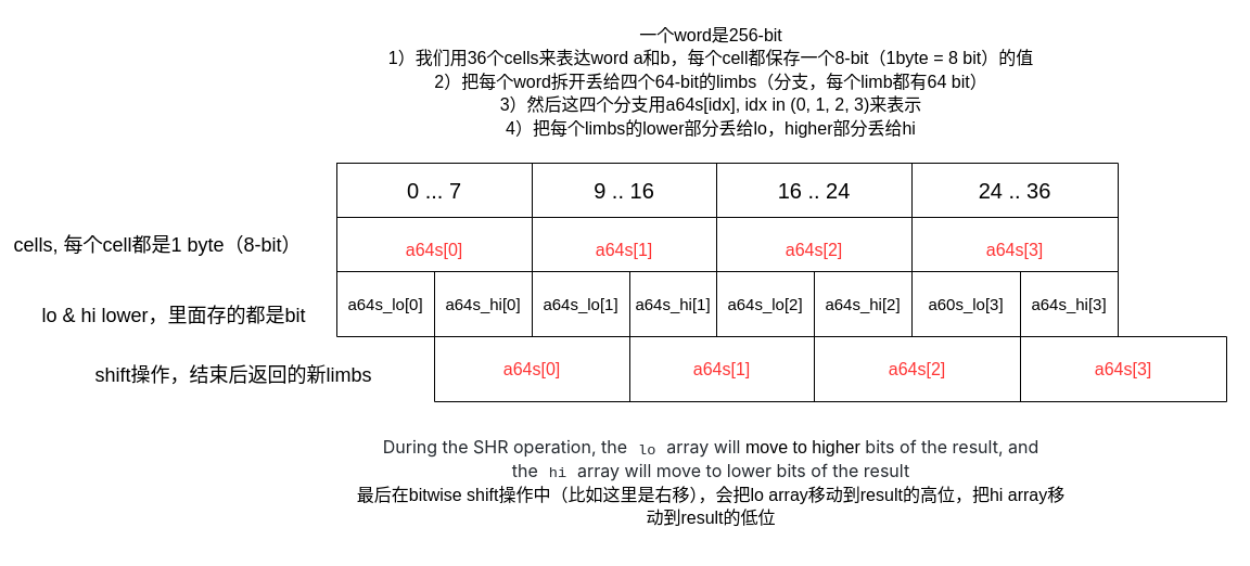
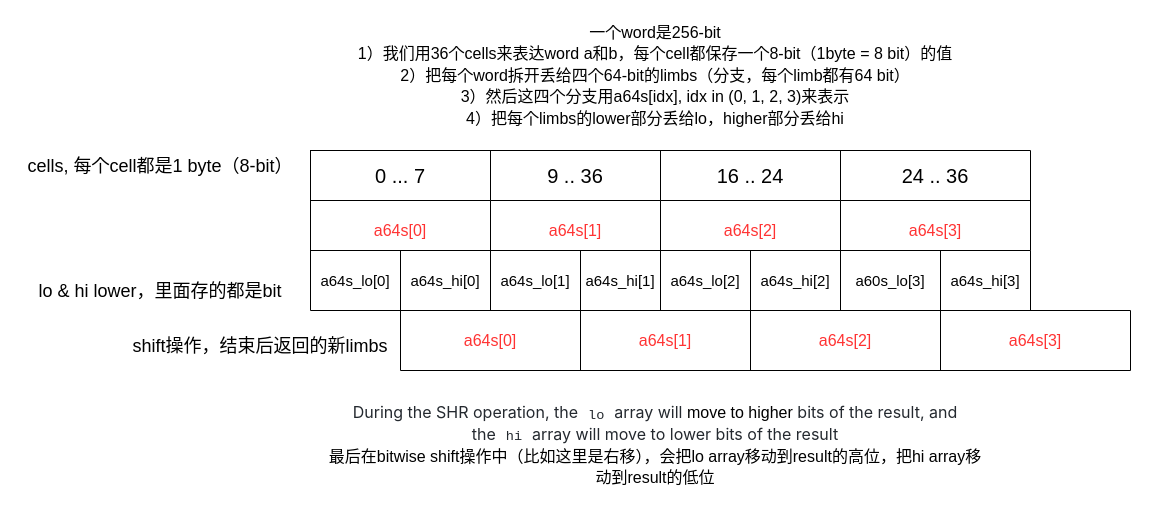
  <mxCell id="0" />
  <mxCell id="1" parent="0" />
  <mxCell id="2" value="" style="shape=table;html=1;whiteSpace=wrap;startSize=0;container=1;collapsible=0;childLayout=tableLayout;" parent="1" vertex="1"><mxGeometry x="310" y="150" width="720" height="100" as="geometry" /></mxCell>
  <mxCell id="3" value="" style="shape=tableRow;horizontal=0;startSize=0;swimlaneHead=0;swimlaneBody=0;top=0;left=0;bottom=0;right=0;collapsible=0;dropTarget=0;fillColor=none;points=[[0,0.5],[1,0.5]];portConstraint=eastwest;" parent="2" vertex="1"><mxGeometry width="720" height="50" as="geometry" /></mxCell>
  <mxCell id="4" value="&lt;font style=&quot;font-size: 20px;&quot;&gt;0 ... 7&lt;/font&gt;" style="shape=partialRectangle;html=1;whiteSpace=wrap;connectable=0;fillColor=none;top=0;left=0;bottom=0;right=0;overflow=hidden;" parent="3" vertex="1"><mxGeometry width="180" height="50" as="geometry"><mxRectangle width="180" height="50" as="alternateBounds" /></mxGeometry></mxCell>
- <mxCell id="5" value="&lt;font style=&quot;font-size: 20px;&quot;&gt;9 .. 16&lt;/font&gt;" style="shape=partialRectangle;html=1;whiteSpace=wrap;connectable=0;fillColor=none;top=0;left=0;bottom=0;right=0;overflow=hidden;" parent="3" vertex="1"><mxGeometry x="180" width="170" height="50" as="geometry"><mxRectangle width="170" height="50" as="alternateBounds" /></mxGeometry></mxCell>
+ <mxCell id="5" value="&lt;font style=&quot;font-size: 20px;&quot;&gt;9 .. 36&lt;/font&gt;" style="shape=partialRectangle;html=1;whiteSpace=wrap;connectable=0;fillColor=none;top=0;left=0;bottom=0;right=0;overflow=hidden;" parent="3" vertex="1"><mxGeometry x="180" width="170" height="50" as="geometry"><mxRectangle width="170" height="50" as="alternateBounds" /></mxGeometry></mxCell>
  <mxCell id="6" value="&lt;font style=&quot;font-size: 20px;&quot;&gt;16 .. 24&lt;/font&gt;" style="shape=partialRectangle;html=1;whiteSpace=wrap;connectable=0;fillColor=none;top=0;left=0;bottom=0;right=0;overflow=hidden;" parent="3" vertex="1"><mxGeometry x="350" width="180" height="50" as="geometry"><mxRectangle width="180" height="50" as="alternateBounds" /></mxGeometry></mxCell>
  <mxCell id="7" value="&lt;font style=&quot;font-size: 20px;&quot;&gt;24 .. 36&lt;/font&gt;" style="shape=partialRectangle;html=1;whiteSpace=wrap;connectable=0;fillColor=none;top=0;left=0;bottom=0;right=0;overflow=hidden;" parent="3" vertex="1"><mxGeometry x="530" width="190" height="50" as="geometry"><mxRectangle width="190" height="50" as="alternateBounds" /></mxGeometry></mxCell>
  <mxCell id="8" value="" style="shape=tableRow;horizontal=0;startSize=0;swimlaneHead=0;swimlaneBody=0;top=0;left=0;bottom=0;right=0;collapsible=0;dropTarget=0;fillColor=none;points=[[0,0.5],[1,0.5]];portConstraint=eastwest;" parent="2" vertex="1"><mxGeometry y="50" width="720" height="50" as="geometry" /></mxCell>
  <mxCell id="9" value="&lt;pre style=&quot;box-sizing: border-box; margin-top: 0px; margin-bottom: 16px; overflow-wrap: normal; padding: 16px; overflow: auto; line-height: 1.45; background-color: var(--color-canvas-subtle); border-radius: 6px;&quot; class=&quot;notranslate&quot;&gt;&lt;code style=&quot;box-sizing: border-box; padding: 0px; margin: 0px; background: transparent; border-radius: 6px; word-break: normal; border: 0px; display: inline; overflow: visible; line-height: inherit; overflow-wrap: normal;&quot;&gt;&lt;font color=&quot;#ff3333&quot; face=&quot;Helvetica&quot; style=&quot;font-size: 16px;&quot;&gt;a64s[0]&lt;/font&gt;&lt;/code&gt;&lt;/pre&gt;" style="shape=partialRectangle;html=1;whiteSpace=wrap;connectable=0;fillColor=none;top=0;left=0;bottom=0;right=0;overflow=hidden;align=center;" parent="8" vertex="1"><mxGeometry width="180" height="50" as="geometry"><mxRectangle width="180" height="50" as="alternateBounds" /></mxGeometry></mxCell>
  <mxCell id="10" value="&lt;pre style=&quot;background-color: var(--color-canvas-subtle); box-sizing: border-box; margin-top: 0px; margin-bottom: 16px; overflow-wrap: normal; padding: 16px; overflow: auto; line-height: 1.45; border-radius: 6px;&quot; class=&quot;notranslate&quot;&gt;&lt;code style=&quot;box-sizing: border-box; padding: 0px; margin: 0px; background: transparent; border-radius: 6px; word-break: normal; border: 0px; display: inline; overflow: visible; line-height: inherit; overflow-wrap: normal;&quot;&gt;&lt;font color=&quot;#ff3333&quot; face=&quot;Helvetica&quot; style=&quot;font-size: 16px;&quot;&gt;a64s[1]&lt;/font&gt;&lt;/code&gt;&lt;/pre&gt;" style="shape=partialRectangle;html=1;whiteSpace=wrap;connectable=0;fillColor=none;top=0;left=0;bottom=0;right=0;overflow=hidden;" parent="8" vertex="1"><mxGeometry x="180" width="170" height="50" as="geometry"><mxRectangle width="170" height="50" as="alternateBounds" /></mxGeometry></mxCell>
  <mxCell id="11" value="&lt;pre style=&quot;background-color: var(--color-canvas-subtle); box-sizing: border-box; margin-top: 0px; margin-bottom: 16px; overflow-wrap: normal; padding: 16px; overflow: auto; line-height: 1.45; border-radius: 6px;&quot; class=&quot;notranslate&quot;&gt;&lt;code style=&quot;box-sizing: border-box; padding: 0px; margin: 0px; background: transparent; border-radius: 6px; word-break: normal; border: 0px; display: inline; overflow: visible; line-height: inherit; overflow-wrap: normal;&quot;&gt;&lt;font color=&quot;#ff3333&quot; face=&quot;Helvetica&quot; style=&quot;font-size: 16px;&quot;&gt;a64s[2]&lt;/font&gt;&lt;/code&gt;&lt;/pre&gt;" style="shape=partialRectangle;html=1;whiteSpace=wrap;connectable=0;fillColor=none;top=0;left=0;bottom=0;right=0;overflow=hidden;" parent="8" vertex="1"><mxGeometry x="350" width="180" height="50" as="geometry"><mxRectangle width="180" height="50" as="alternateBounds" /></mxGeometry></mxCell>
  <mxCell id="12" value="&lt;pre style=&quot;background-color: var(--color-canvas-subtle); box-sizing: border-box; margin-top: 0px; margin-bottom: 16px; overflow-wrap: normal; padding: 16px; overflow: auto; line-height: 1.45; border-radius: 6px;&quot; class=&quot;notranslate&quot;&gt;&lt;code style=&quot;box-sizing: border-box; padding: 0px; margin: 0px; background: transparent; border-radius: 6px; word-break: normal; border: 0px; display: inline; overflow: visible; line-height: inherit; overflow-wrap: normal;&quot;&gt;&lt;font color=&quot;#ff3333&quot; face=&quot;Helvetica&quot; style=&quot;font-size: 16px;&quot;&gt;a64s[3]&lt;/font&gt;&lt;/code&gt;&lt;/pre&gt;" style="shape=partialRectangle;html=1;whiteSpace=wrap;connectable=0;fillColor=none;top=0;left=0;bottom=0;right=0;overflow=hidden;" parent="8" vertex="1"><mxGeometry x="530" width="190" height="50" as="geometry"><mxRectangle width="190" height="50" as="alternateBounds" /></mxGeometry></mxCell>
- <mxCell id="13" value="&lt;font style=&quot;font-size: 18px;&quot;&gt;cells, 每个cell都是1 byte（8-bit）&lt;/font&gt;" style="text;html=1;strokeColor=none;fillColor=none;align=center;verticalAlign=middle;whiteSpace=wrap;rounded=0;fontSize=20;" parent="1" vertex="1"><mxGeometry x="5" y="210" width="280" height="30" as="geometry" /></mxCell>
+ <mxCell id="13" value="&lt;font style=&quot;font-size: 18px;&quot;&gt;cells, 每个cell都是1 byte（8-bit）&lt;/font&gt;" style="text;html=1;strokeColor=none;fillColor=none;align=center;verticalAlign=middle;whiteSpace=wrap;rounded=0;fontSize=20;" parent="1" vertex="1"><mxGeometry x="20" y="150" width="280" height="30" as="geometry" /></mxCell>
  <mxCell id="14" value="&lt;font style=&quot;font-size: 16px;&quot;&gt;一个word是256-bit&lt;br&gt;1）我们用36个cells来表达word a和b，每个cell都保存一个8-bit（1byte = 8 bit）的值&lt;br&gt;2）把每个word拆开丢给四个64-bit的limbs（分支，每个limb都有64 bit）&lt;br&gt;3）然后这四个分支用a64s[idx], idx in (0, 1, 2, 3)来表示&lt;br&gt;4）把每个limbs的lower部分丢给lo，higher部分丢给hi&lt;br&gt;&lt;/font&gt;" style="text;html=1;strokeColor=none;fillColor=none;align=center;verticalAlign=middle;whiteSpace=wrap;rounded=0;fontSize=18;" parent="1" vertex="1"><mxGeometry x="325" y="20" width="660" height="110" as="geometry" /></mxCell>
  <mxCell id="15" value="&lt;font style=&quot;font-size: 18px;&quot;&gt;lo &amp;amp; hi lower，里面存的都是bit&lt;/font&gt;" style="text;html=1;strokeColor=none;fillColor=none;align=center;verticalAlign=middle;whiteSpace=wrap;rounded=0;fontSize=20;" parent="1" vertex="1"><mxGeometry x="35" y="270" width="250" height="40" as="geometry" /></mxCell>
  <mxCell id="16" value="" style="shape=table;html=1;whiteSpace=wrap;startSize=0;container=1;collapsible=0;childLayout=tableLayout;fontFamily=Helvetica;fontSize=16;" parent="1" vertex="1"><mxGeometry x="310" y="250" width="720" height="60" as="geometry" /></mxCell>
  <mxCell id="17" value="" style="shape=tableRow;horizontal=0;startSize=0;swimlaneHead=0;swimlaneBody=0;top=0;left=0;bottom=0;right=0;collapsible=0;dropTarget=0;fillColor=none;points=[[0,0.5],[1,0.5]];portConstraint=eastwest;fontFamily=Helvetica;fontSize=16;" parent="16" vertex="1"><mxGeometry width="720" height="60" as="geometry" /></mxCell>
  <mxCell id="18" value="&lt;font style=&quot;font-size: 15px;&quot;&gt;a64s_lo[0]&lt;/font&gt;" style="shape=partialRectangle;html=1;whiteSpace=wrap;connectable=0;fillColor=none;top=0;left=0;bottom=0;right=0;overflow=hidden;fontFamily=Helvetica;fontSize=16;" parent="17" vertex="1"><mxGeometry width="90" height="60" as="geometry"><mxRectangle width="90" height="60" as="alternateBounds" /></mxGeometry></mxCell>
  <mxCell id="19" value="&lt;span style=&quot;font-size: 15px;&quot;&gt;a64s_hi[0]&lt;/span&gt;" style="shape=partialRectangle;html=1;whiteSpace=wrap;connectable=0;fillColor=none;top=0;left=0;bottom=0;right=0;overflow=hidden;fontFamily=Helvetica;fontSize=16;" parent="17" vertex="1"><mxGeometry x="90" width="90" height="60" as="geometry"><mxRectangle width="90" height="60" as="alternateBounds" /></mxGeometry></mxCell>
  <mxCell id="20" value="&lt;span style=&quot;font-size: 15px;&quot;&gt;a64s_lo[1]&lt;/span&gt;" style="shape=partialRectangle;html=1;whiteSpace=wrap;connectable=0;fillColor=none;top=0;left=0;bottom=0;right=0;overflow=hidden;fontFamily=Helvetica;fontSize=16;" parent="17" vertex="1"><mxGeometry x="180" width="90" height="60" as="geometry"><mxRectangle width="90" height="60" as="alternateBounds" /></mxGeometry></mxCell>
  <mxCell id="21" value="&lt;span style=&quot;font-size: 15px;&quot;&gt;a64s_hi[1]&lt;/span&gt;" style="shape=partialRectangle;html=1;whiteSpace=wrap;connectable=0;fillColor=none;top=0;left=0;bottom=0;right=0;overflow=hidden;fontFamily=Helvetica;fontSize=16;" parent="17" vertex="1"><mxGeometry x="270" width="80" height="60" as="geometry"><mxRectangle width="80" height="60" as="alternateBounds" /></mxGeometry></mxCell>
  <mxCell id="22" value="&lt;span style=&quot;font-size: 15px;&quot;&gt;a64s_lo[2]&lt;/span&gt;" style="shape=partialRectangle;html=1;whiteSpace=wrap;connectable=0;fillColor=none;top=0;left=0;bottom=0;right=0;overflow=hidden;fontFamily=Helvetica;fontSize=16;" parent="17" vertex="1"><mxGeometry x="350" width="90" height="60" as="geometry"><mxRectangle width="90" height="60" as="alternateBounds" /></mxGeometry></mxCell>
  <mxCell id="23" value="&lt;span style=&quot;font-size: 15px;&quot;&gt;a64s_hi[2]&lt;/span&gt;" style="shape=partialRectangle;html=1;whiteSpace=wrap;connectable=0;fillColor=none;top=0;left=0;bottom=0;right=0;overflow=hidden;fontFamily=Helvetica;fontSize=16;" parent="17" vertex="1"><mxGeometry x="440" width="90" height="60" as="geometry"><mxRectangle width="90" height="60" as="alternateBounds" /></mxGeometry></mxCell>
  <mxCell id="24" value="&lt;span style=&quot;font-size: 15px;&quot;&gt;a60s_lo[3]&lt;/span&gt;" style="shape=partialRectangle;html=1;whiteSpace=wrap;connectable=0;fillColor=none;top=0;left=0;bottom=0;right=0;overflow=hidden;fontFamily=Helvetica;fontSize=16;" parent="17" vertex="1"><mxGeometry x="530" width="100" height="60" as="geometry"><mxRectangle width="100" height="60" as="alternateBounds" /></mxGeometry></mxCell>
  <mxCell id="25" value="&lt;span style=&quot;font-size: 15px;&quot;&gt;a64s_hi[3]&lt;/span&gt;" style="shape=partialRectangle;html=1;whiteSpace=wrap;connectable=0;fillColor=none;top=0;left=0;bottom=0;right=0;overflow=hidden;fontFamily=Helvetica;fontSize=16;" parent="17" vertex="1"><mxGeometry x="630" width="90" height="60" as="geometry"><mxRectangle width="90" height="60" as="alternateBounds" /></mxGeometry></mxCell>
  <mxCell id="26" value="" style="shape=table;html=1;whiteSpace=wrap;startSize=0;container=1;collapsible=0;childLayout=tableLayout;" parent="1" vertex="1"><mxGeometry x="400" y="310" width="730" height="60" as="geometry" /></mxCell>
  <mxCell id="27" style="shape=tableRow;horizontal=0;startSize=0;swimlaneHead=0;swimlaneBody=0;top=0;left=0;bottom=0;right=0;collapsible=0;dropTarget=0;fillColor=none;points=[[0,0.5],[1,0.5]];portConstraint=eastwest;" parent="26" vertex="1"><mxGeometry width="730" height="60" as="geometry" /></mxCell>
  <mxCell id="28" value="&lt;pre style=&quot;background-color: var(--color-canvas-subtle); box-sizing: border-box; margin-top: 0px; margin-bottom: 16px; overflow-wrap: normal; padding: 16px; overflow: auto; line-height: 1.45; border-radius: 6px;&quot; class=&quot;notranslate&quot;&gt;&lt;code style=&quot;box-sizing: border-box; padding: 0px; margin: 0px; background: transparent; border-radius: 6px; word-break: normal; border: 0px; display: inline; overflow: visible; line-height: inherit; overflow-wrap: normal;&quot;&gt;&lt;font color=&quot;#ff3333&quot; style=&quot;font-size: 16px;&quot; face=&quot;Helvetica&quot;&gt;a64s[0]&lt;/font&gt;&lt;/code&gt;&lt;/pre&gt;" style="shape=partialRectangle;html=1;whiteSpace=wrap;connectable=0;fillColor=none;top=0;left=0;bottom=0;right=0;overflow=hidden;" parent="27" vertex="1"><mxGeometry width="180" height="60" as="geometry"><mxRectangle width="180" height="60" as="alternateBounds" /></mxGeometry></mxCell>
  <mxCell id="29" value="&lt;pre style=&quot;background-color: var(--color-canvas-subtle); box-sizing: border-box; margin-top: 0px; margin-bottom: 16px; overflow-wrap: normal; padding: 16px; overflow: auto; line-height: 1.45; border-radius: 6px;&quot; class=&quot;notranslate&quot;&gt;&lt;code style=&quot;box-sizing: border-box; padding: 0px; margin: 0px; background: transparent; border-radius: 6px; word-break: normal; border: 0px; display: inline; overflow: visible; line-height: inherit; overflow-wrap: normal;&quot;&gt;&lt;font color=&quot;#ff3333&quot; style=&quot;font-size: 16px;&quot; face=&quot;Helvetica&quot;&gt;a64s[1]&lt;/font&gt;&lt;/code&gt;&lt;/pre&gt;" style="shape=partialRectangle;html=1;whiteSpace=wrap;connectable=0;fillColor=none;top=0;left=0;bottom=0;right=0;overflow=hidden;" parent="27" vertex="1"><mxGeometry x="180" width="170" height="60" as="geometry"><mxRectangle width="170" height="60" as="alternateBounds" /></mxGeometry></mxCell>
  <mxCell id="30" value="&lt;pre style=&quot;background-color: var(--color-canvas-subtle); box-sizing: border-box; margin-top: 0px; margin-bottom: 16px; overflow-wrap: normal; padding: 16px; overflow: auto; line-height: 1.45; border-radius: 6px;&quot; class=&quot;notranslate&quot;&gt;&lt;code style=&quot;box-sizing: border-box; padding: 0px; margin: 0px; background: transparent; border-radius: 6px; word-break: normal; border: 0px; display: inline; overflow: visible; line-height: inherit; overflow-wrap: normal;&quot;&gt;&lt;font color=&quot;#ff3333&quot; style=&quot;font-size: 16px;&quot; face=&quot;Helvetica&quot;&gt;a64s[2]&lt;/font&gt;&lt;/code&gt;&lt;/pre&gt;" style="shape=partialRectangle;html=1;whiteSpace=wrap;connectable=0;fillColor=none;top=0;left=0;bottom=0;right=0;overflow=hidden;" parent="27" vertex="1"><mxGeometry x="350" width="190" height="60" as="geometry"><mxRectangle width="190" height="60" as="alternateBounds" /></mxGeometry></mxCell>
  <mxCell id="31" value="&lt;pre style=&quot;background-color: var(--color-canvas-subtle); box-sizing: border-box; margin-top: 0px; margin-bottom: 16px; overflow-wrap: normal; padding: 16px; overflow: auto; line-height: 1.45; border-radius: 6px;&quot; class=&quot;notranslate&quot;&gt;&lt;code style=&quot;box-sizing: border-box; padding: 0px; margin: 0px; background: transparent; border-radius: 6px; word-break: normal; border: 0px; display: inline; overflow: visible; line-height: inherit; overflow-wrap: normal;&quot;&gt;&lt;font color=&quot;#ff3333&quot; style=&quot;font-size: 16px;&quot; face=&quot;Helvetica&quot;&gt;a64s[3]&lt;/font&gt;&lt;/code&gt;&lt;/pre&gt;" style="shape=partialRectangle;html=1;whiteSpace=wrap;connectable=0;fillColor=none;top=0;left=0;bottom=0;right=0;overflow=hidden;" parent="27" vertex="1"><mxGeometry x="540" width="190" height="60" as="geometry"><mxRectangle width="190" height="60" as="alternateBounds" /></mxGeometry></mxCell>
  <mxCell id="32" value="&lt;font style=&quot;font-size: 16px;&quot;&gt;&lt;span style=&quot;color: rgb(36, 41, 47); font-family: -apple-system, &amp;quot;system-ui&amp;quot;, &amp;quot;Segoe UI&amp;quot;, Helvetica, Arial, sans-serif, &amp;quot;Apple Color Emoji&amp;quot;, &amp;quot;Segoe UI Emoji&amp;quot;; text-align: start; background-color: rgb(255, 255, 255);&quot;&gt;During the SHR operation, the&amp;nbsp;&lt;/span&gt;&lt;code style=&quot;box-sizing: border-box; font-family: ui-monospace, SFMono-Regular, &amp;quot;SF Mono&amp;quot;, Menlo, Consolas, &amp;quot;Liberation Mono&amp;quot;, monospace; font-size: 13.6px; padding: 0.2em 0.4em; margin: 0px; background-color: var(--color-neutral-muted); border-radius: 6px; color: rgb(36, 41, 47); text-align: start;&quot;&gt;lo&lt;/code&gt;&lt;span style=&quot;color: rgb(36, 41, 47); font-family: -apple-system, &amp;quot;system-ui&amp;quot;, &amp;quot;Segoe UI&amp;quot;, Helvetica, Arial, sans-serif, &amp;quot;Apple Color Emoji&amp;quot;, &amp;quot;Segoe UI Emoji&amp;quot;; text-align: start; background-color: rgb(255, 255, 255);&quot;&gt;&amp;nbsp;array will&amp;nbsp;&lt;/span&gt;move to higher&lt;span style=&quot;color: rgb(36, 41, 47); font-family: -apple-system, &amp;quot;system-ui&amp;quot;, &amp;quot;Segoe UI&amp;quot;, Helvetica, Arial, sans-serif, &amp;quot;Apple Color Emoji&amp;quot;, &amp;quot;Segoe UI Emoji&amp;quot;; text-align: start; background-color: rgb(255, 255, 255);&quot;&gt;&amp;nbsp;bits of the result, and the&amp;nbsp;&lt;/span&gt;&lt;code style=&quot;box-sizing: border-box; font-family: ui-monospace, SFMono-Regular, &amp;quot;SF Mono&amp;quot;, Menlo, Consolas, &amp;quot;Liberation Mono&amp;quot;, monospace; font-size: 13.6px; padding: 0.2em 0.4em; margin: 0px; background-color: var(--color-neutral-muted); border-radius: 6px; color: rgb(36, 41, 47); text-align: start;&quot;&gt;hi&lt;/code&gt;&lt;span style=&quot;color: rgb(36, 41, 47); font-family: -apple-system, &amp;quot;system-ui&amp;quot;, &amp;quot;Segoe UI&amp;quot;, Helvetica, Arial, sans-serif, &amp;quot;Apple Color Emoji&amp;quot;, &amp;quot;Segoe UI Emoji&amp;quot;; text-align: start; background-color: rgb(255, 255, 255);&quot;&gt;&amp;nbsp;array will move to lower bits of the result&lt;br&gt;&lt;/span&gt;最后在bitwise shift操作中（比如这里是右移），会把lo array移动到result的高位，把hi array移动到result的低位&lt;br&gt;&lt;/font&gt;" style="text;html=1;strokeColor=none;fillColor=none;align=center;verticalAlign=middle;whiteSpace=wrap;rounded=0;fontSize=18;" parent="1" vertex="1"><mxGeometry x="325" y="390" width="660" height="110" as="geometry" /></mxCell>
- <mxCell id="33" value="&lt;font style=&quot;font-size: 18px;&quot;&gt;shift操作，结束后返回的新limbs&lt;/font&gt;" style="text;html=1;strokeColor=none;fillColor=none;align=center;verticalAlign=middle;whiteSpace=wrap;rounded=0;fontSize=20;" parent="1" vertex="1"><mxGeometry x="75" y="330" width="280" height="30" as="geometry" /></mxCell>
+ <mxCell id="33" value="&lt;font style=&quot;font-size: 18px;&quot;&gt;shift操作，结束后返回的新limbs&lt;/font&gt;" style="text;html=1;strokeColor=none;fillColor=none;align=center;verticalAlign=middle;whiteSpace=wrap;rounded=0;fontSize=20;" parent="1" vertex="1"><mxGeometry x="120" y="330" width="280" height="30" as="geometry" /></mxCell>
